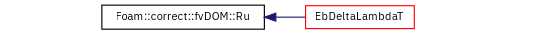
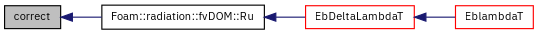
  digraph {
    fontname="IBM Plex Sans"
    rankdir=LR
    node [color=black fontname="IBM Plex Sans" fontsize=10 shape=record]
    edge [color=midnightblue dir=back fontname="IBM Plex Sans" fontsize=10 labelfontname=Helvetica labelfontsize=10 style=solid]
-   n2 [height=0.2 label="Foam::correct::fvDOM::Ru" width=0.4]
+   n1 [fillcolor=grey75 fontcolor=black height=0.2 label=correct style=filled width=0.4]
+   n2 [height=0.2 label="Foam::radiation::fvDOM::Ru" width=0.4]
    n3 [color=red height=0.2 label=EbDeltaLambdaT width=0.4]
+   n4 [color=red height=0.2 label=EblambdaT width=0.4]
+   n1 -> n2
    n2 -> n3
+   n3 -> n4
  }
